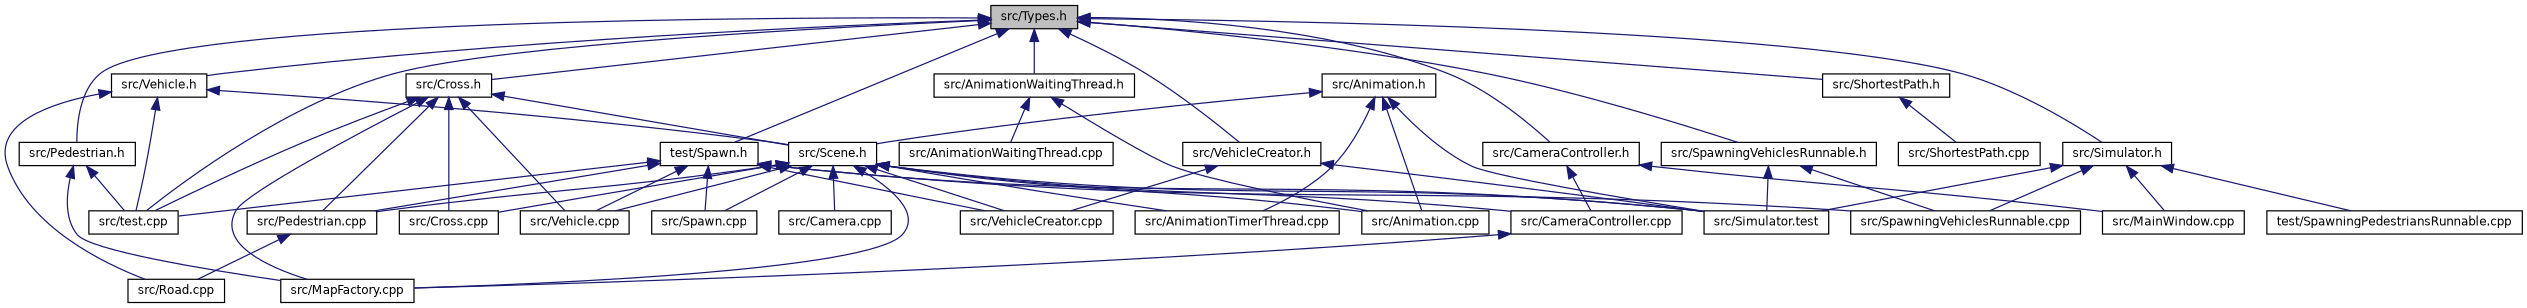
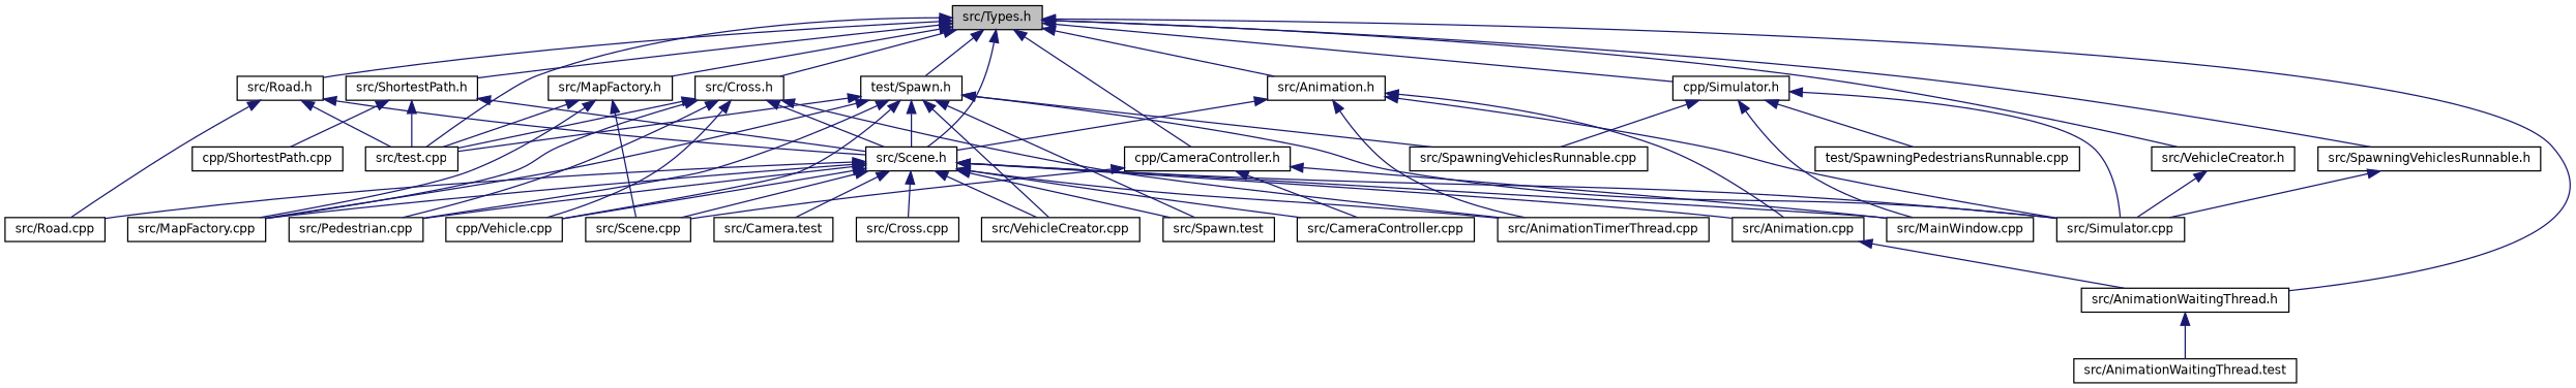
  digraph {
    fontname="DejaVu Sans"
    node [color=black fillcolor=white fontname="DejaVu Sans" fontsize=10 shape=record style=filled]
    edge [color=midnightblue dir=back fontname="DejaVu Sans" fontsize=10 labelfontname=Helvetica labelfontsize=10 style=solid]
    n1 [fillcolor=grey75 fontcolor=black height=0.2 label="src/Types.h" width=0.4]
    n2 [height=0.2 label="src/Animation.h" width=0.4]
    n3 [height=0.2 label="src/Scene.h" width=0.4]
    n4 [height=0.2 label="src/ShortestPath.h" width=0.4]
    n5 [height=0.2 label="src/test.cpp" width=0.4]
    n6 [height=0.2 label="src/Cross.h" width=0.4]
-   n7 [height=0.2 label="src/Vehicle.h" width=0.4]
+   n7 [height=0.2 label="src/Road.h" width=0.4]
    n8 [height=0.2 label="test/Spawn.h" width=0.4]
    n9 [height=0.2 label="src/AnimationWaitingThread.h" width=0.4]
-   n10 [height=0.2 label="src/CameraController.h" width=0.4]
-   n11 [height=0.2 label="src/Simulator.h" width=0.4]
-   n12 [height=0.2 label="src/Pedestrian.h" width=0.4]
+   n10 [height=0.2 label="cpp/CameraController.h" width=0.4]
+   n11 [height=0.2 label="cpp/Simulator.h" width=0.4]
+   n12 [height=0.2 label="src/MapFactory.h" width=0.4]
    n13 [height=0.2 label="src/VehicleCreator.h" width=0.4]
    n14 [height=0.2 label="src/SpawningVehiclesRunnable.h" width=0.4]
    n15 [height=0.2 label="src/Animation.cpp" width=0.4]
    n16 [height=0.2 label="src/AnimationTimerThread.cpp" width=0.4]
-   n17 [height=0.2 label="src/Simulator.test" width=0.4]
-   n18 [height=0.2 label="src/Camera.cpp" width=0.4]
+   n17 [height=0.2 label="src/Simulator.cpp" width=0.4]
+   n18 [height=0.2 label="src/Camera.test" width=0.4]
    n19 [height=0.2 label="src/CameraController.cpp" width=0.4]
    n20 [height=0.2 label="src/Cross.cpp" width=0.4]
    n21 [height=0.2 label="src/MainWindow.cpp" width=0.4]
    n22 [height=0.2 label="src/MapFactory.cpp" width=0.4]
    n23 [height=0.2 label="src/Pedestrian.cpp" width=0.4]
    n24 [height=0.2 label="src/Road.cpp" width=0.4]
-   n26 [height=0.2 label="src/Spawn.cpp" width=0.4]
-   n27 [height=0.2 label="src/Vehicle.cpp" width=0.4]
+   n25 [height=0.2 label="src/Scene.cpp" width=0.4]
+   n26 [height=0.2 label="src/Spawn.test" width=0.4]
+   n27 [height=0.2 label="cpp/Vehicle.cpp" width=0.4]
    n28 [height=0.2 label="src/VehicleCreator.cpp" width=0.4]
-   n29 [height=0.2 label="src/ShortestPath.cpp" width=0.4]
+   n29 [height=0.2 label="cpp/ShortestPath.cpp" width=0.4]
    n30 [height=0.2 label="src/SpawningVehiclesRunnable.cpp" width=0.4]
-   n31 [height=0.2 label="src/AnimationWaitingThread.cpp" width=0.4]
+   n31 [height=0.2 label="src/AnimationWaitingThread.test" width=0.4]
    n32 [height=0.2 label="test/SpawningPedestriansRunnable.cpp" width=0.4]
+   n1 -> n2
+   n1 -> n3
    n1 -> n4
    n1 -> n5
    n1 -> n6
    n1 -> n7
    n1 -> n8
    n1 -> n9
    n1 -> n10
    n1 -> n11
    n1 -> n12
    n1 -> n13
    n1 -> n14
    n2 -> n3
    n2 -> n15
    n2 -> n16
    n2 -> n17
    n3 -> n15
    n3 -> n16
    n3 -> n17
    n3 -> n18
    n3 -> n19
    n3 -> n20
+   n3 -> n21
    n3 -> n22
    n3 -> n23
-   n23 -> n24
+   n3 -> n24
+   n3 -> n25
    n3 -> n26
    n3 -> n27
    n3 -> n28
+   n4 -> n3
+   n4 -> n5
    n4 -> n29
    n6 -> n3
    n6 -> n5
-   n6 -> n20
+   n6 -> n16
    n6 -> n22
    n6 -> n23
    n6 -> n27
    n7 -> n3
    n7 -> n5
    n7 -> n24
+   n8 -> n3
    n8 -> n5
    n8 -> n17
-   n19 -> n22
+   n8 -> n22
    n8 -> n23
    n8 -> n26
    n8 -> n27
    n8 -> n28
    n8 -> n30
-   n9 -> n15
+   n15 -> n9
    n9 -> n31
    n10 -> n19
    n10 -> n21
+   n10 -> n25
    n11 -> n17
    n11 -> n21
    n11 -> n30
    n11 -> n32
    n12 -> n5
    n12 -> n22
+   n12 -> n25
    n13 -> n17
-   n13 -> n28
    n14 -> n17
-   n14 -> n30
  }
